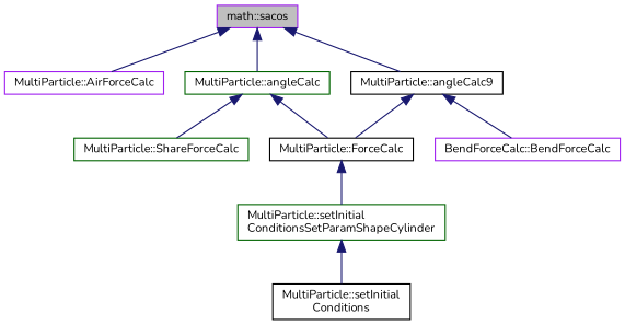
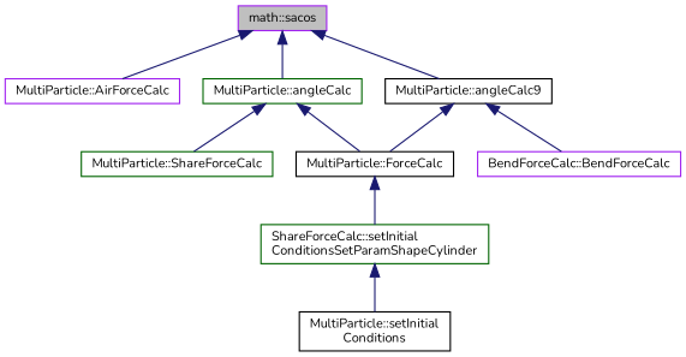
  digraph {
    fontname=Nunito
    rankdir=TB
    node [color=purple fillcolor=white fontname=Nunito fontsize=10 shape=record style=filled]
    edge [color=midnightblue dir=back fontname=Nunito fontsize=10 labelfontname=Helvetica labelfontsize=10 style=solid]
    n1 [fillcolor=grey75 fontcolor=black height=0.2 label="math::sacos" width=0.4]
    n2 [height=0.2 label="MultiParticle::AirForceCalc" width=0.4]
    n3 [color=darkgreen height=0.2 label="MultiParticle::angleCalc" width=0.4]
    n4 [color=black height=0.2 label="MultiParticle::angleCalc9" width=0.4]
    n5 [color=black height=0.2 label="MultiParticle::ForceCalc" width=0.4]
    n6 [color=darkgreen height=0.2 label="MultiParticle::ShareForceCalc" width=0.4]
    n7 [height=0.2 label="BendForceCalc::BendForceCalc" width=0.4]
-   n8 [color=darkgreen height=0.2 label="MultiParticle::setInitial\lConditionsSetParamShapeCylinder" width=0.4]
+   n8 [color=darkgreen height=0.2 label="ShareForceCalc::setInitial\lConditionsSetParamShapeCylinder" width=0.4]
    n9 [color=black height=0.2 label="MultiParticle::setInitial\lConditions" width=0.4]
    n1 -> n2
    n1 -> n3
    n1 -> n4
    n3 -> n5
    n3 -> n6
    n4 -> n5
    n4 -> n7
    n5 -> n8
    n8 -> n9
  }
